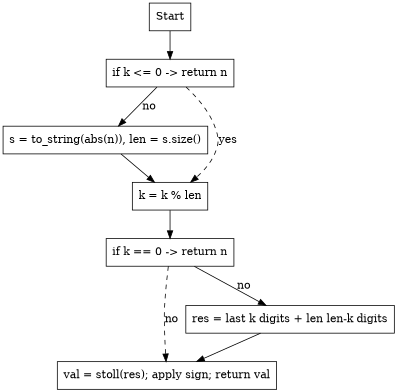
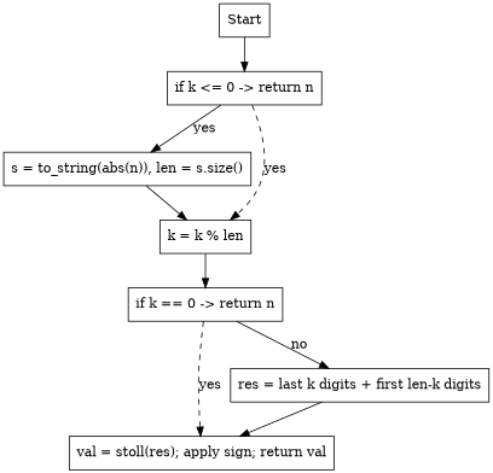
  digraph {
    node [shape=box]
    n1 [label=Start]
    n2 [label="if k <= 0 -> return n"]
    n3 [label="s = to_string(abs(n)), len = s.size()"]
    n4 [label="k = k % len"]
    n5 [label="val = stoll(res); apply sign; return val"]
    n6 [label="if k == 0 -> return n"]
-   n7 [label="res = last k digits + len len-k digits"]
+   n7 [label="res = last k digits + first len-k digits"]
    n1 -> n2
-   n2 -> n3 [label=no]
+   n2 -> n3 [label=yes]
    n2 -> n4 [label=yes style=dashed]
    n3 -> n4
    n4 -> n6
-   n6 -> n5 [label=no style=dashed]
+   n6 -> n5 [label=yes style=dashed]
    n6 -> n7 [label=no]
    n7 -> n5
  }
